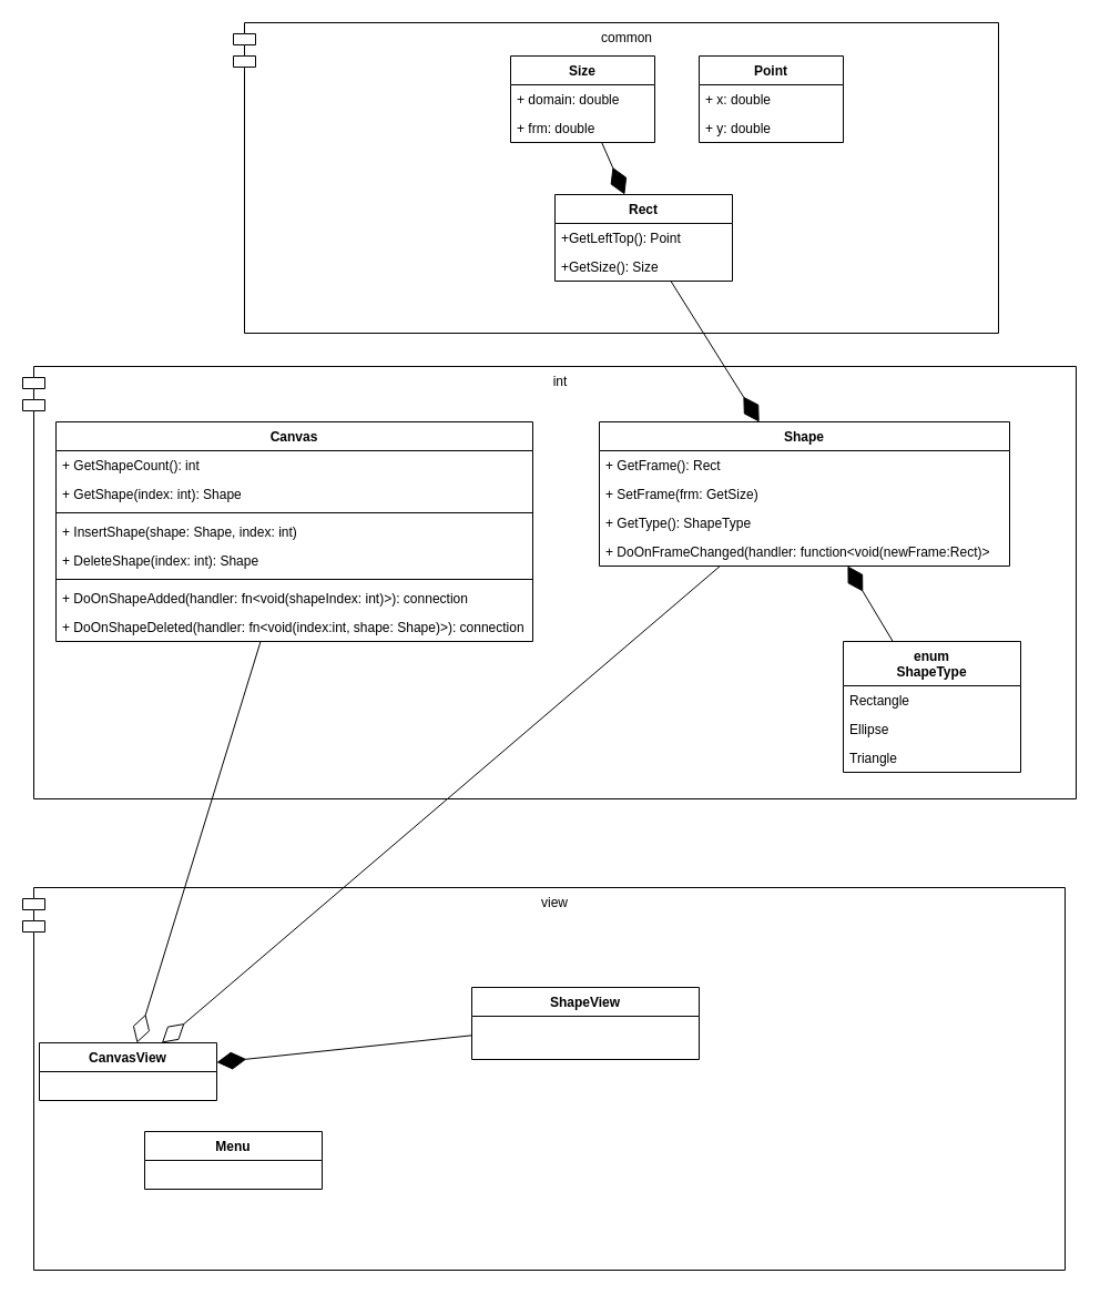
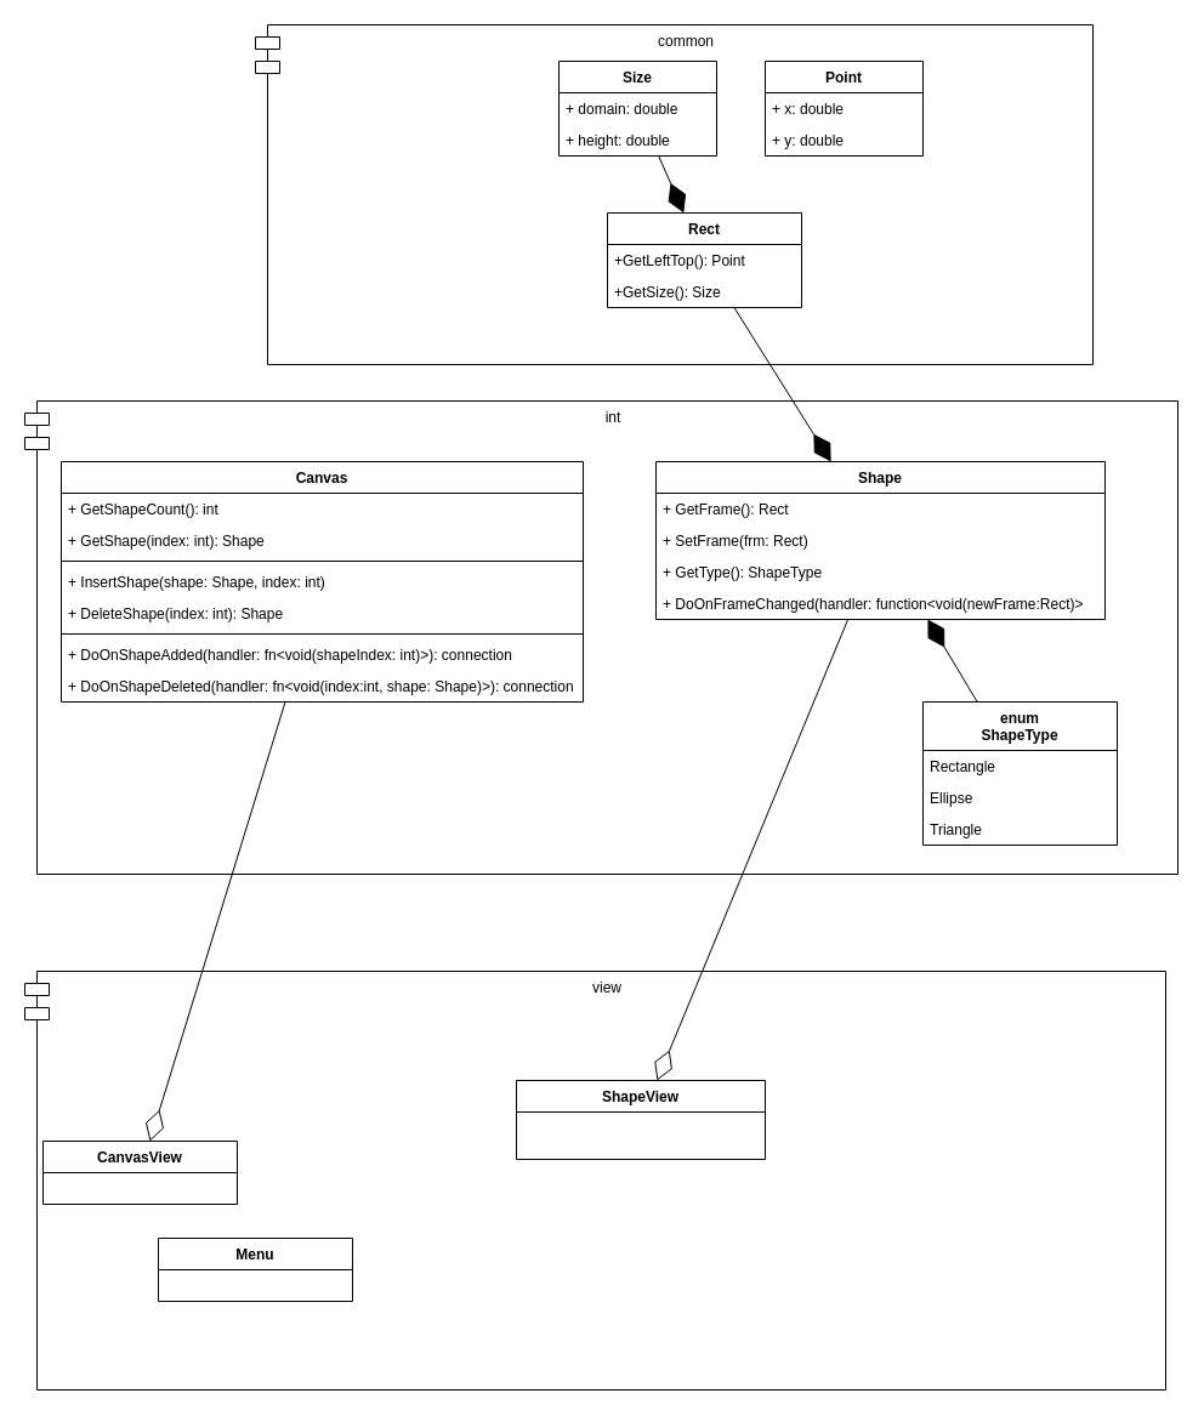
  <mxCell id="0" />
  <mxCell id="1" parent="0" />
  <mxCell id="2" value="int" style="shape=module;align=left;spacingLeft=20;align=center;verticalAlign=top;" vertex="1" parent="1"><mxGeometry x="20" y="330" width="950" height="390" as="geometry" /></mxCell>
  <mxCell id="3" value="Canvas" style="swimlane;fontStyle=1;align=center;verticalAlign=top;childLayout=stackLayout;horizontal=1;startSize=26;horizontalStack=0;resizeParent=1;resizeParentMax=0;resizeLast=0;collapsible=1;marginBottom=0;" vertex="1" parent="1"><mxGeometry x="50" y="380" width="430" height="198" as="geometry" /></mxCell>
  <mxCell id="4" value="+ GetShapeCount(): int" style="text;strokeColor=none;fillColor=none;align=left;verticalAlign=top;spacingLeft=4;spacingRight=4;overflow=hidden;rotatable=0;points=[[0,0.5],[1,0.5]];portConstraint=eastwest;" vertex="1" parent="3"><mxGeometry y="26" width="430" height="26" as="geometry" /></mxCell>
  <mxCell id="5" value="+ GetShape(index: int): Shape" style="text;strokeColor=none;fillColor=none;align=left;verticalAlign=top;spacingLeft=4;spacingRight=4;overflow=hidden;rotatable=0;points=[[0,0.5],[1,0.5]];portConstraint=eastwest;" vertex="1" parent="3"><mxGeometry y="52" width="430" height="26" as="geometry" /></mxCell>
  <mxCell id="6" value="" style="line;strokeWidth=1;fillColor=none;align=left;verticalAlign=middle;spacingTop=-1;spacingLeft=3;spacingRight=3;rotatable=0;labelPosition=right;points=[];portConstraint=eastwest;" vertex="1" parent="3"><mxGeometry y="78" width="430" height="8" as="geometry" /></mxCell>
  <mxCell id="7" value="+ InsertShape(shape: Shape, index: int)" style="text;strokeColor=none;fillColor=none;align=left;verticalAlign=top;spacingLeft=4;spacingRight=4;overflow=hidden;rotatable=0;points=[[0,0.5],[1,0.5]];portConstraint=eastwest;" vertex="1" parent="3"><mxGeometry y="86" width="430" height="26" as="geometry" /></mxCell>
  <mxCell id="8" value="+ DeleteShape(index: int): Shape" style="text;strokeColor=none;fillColor=none;align=left;verticalAlign=top;spacingLeft=4;spacingRight=4;overflow=hidden;rotatable=0;points=[[0,0.5],[1,0.5]];portConstraint=eastwest;" vertex="1" parent="3"><mxGeometry y="112" width="430" height="26" as="geometry" /></mxCell>
  <mxCell id="9" value="" style="line;strokeWidth=1;fillColor=none;align=left;verticalAlign=middle;spacingTop=-1;spacingLeft=3;spacingRight=3;rotatable=0;labelPosition=right;points=[];portConstraint=eastwest;" vertex="1" parent="3"><mxGeometry y="138" width="430" height="8" as="geometry" /></mxCell>
  <mxCell id="10" value="+ DoOnShapeAdded(handler: fn&lt;void(shapeIndex: int)&gt;): connection" style="text;strokeColor=none;fillColor=none;align=left;verticalAlign=top;spacingLeft=4;spacingRight=4;overflow=hidden;rotatable=0;points=[[0,0.5],[1,0.5]];portConstraint=eastwest;" vertex="1" parent="3"><mxGeometry y="146" width="430" height="26" as="geometry" /></mxCell>
  <mxCell id="11" value="+ DoOnShapeDeleted(handler: fn&lt;void(index:int, shape: Shape)&gt;): connection" style="text;strokeColor=none;fillColor=none;align=left;verticalAlign=top;spacingLeft=4;spacingRight=4;overflow=hidden;rotatable=0;points=[[0,0.5],[1,0.5]];portConstraint=eastwest;" vertex="1" parent="3"><mxGeometry y="172" width="430" height="26" as="geometry" /></mxCell>
  <mxCell id="12" value="Shape" style="swimlane;fontStyle=1;align=center;verticalAlign=top;childLayout=stackLayout;horizontal=1;startSize=26;horizontalStack=0;resizeParent=1;resizeParentMax=0;resizeLast=0;collapsible=1;marginBottom=0;" vertex="1" parent="1"><mxGeometry x="540" y="380" width="370" height="130" as="geometry" /></mxCell>
  <mxCell id="13" value="+ GetFrame(): Rect" style="text;strokeColor=none;fillColor=none;align=left;verticalAlign=top;spacingLeft=4;spacingRight=4;overflow=hidden;rotatable=0;points=[[0,0.5],[1,0.5]];portConstraint=eastwest;" vertex="1" parent="12"><mxGeometry y="26" width="370" height="26" as="geometry" /></mxCell>
- <mxCell id="14" value="+ SetFrame(frm: GetSize)" style="text;strokeColor=none;fillColor=none;align=left;verticalAlign=top;spacingLeft=4;spacingRight=4;overflow=hidden;rotatable=0;points=[[0,0.5],[1,0.5]];portConstraint=eastwest;" vertex="1" parent="12"><mxGeometry y="52" width="370" height="26" as="geometry" /></mxCell>
+ <mxCell id="14" value="+ SetFrame(frm: Rect)" style="text;strokeColor=none;fillColor=none;align=left;verticalAlign=top;spacingLeft=4;spacingRight=4;overflow=hidden;rotatable=0;points=[[0,0.5],[1,0.5]];portConstraint=eastwest;" vertex="1" parent="12"><mxGeometry y="52" width="370" height="26" as="geometry" /></mxCell>
  <mxCell id="15" value="+ GetType(): ShapeType" style="text;strokeColor=none;fillColor=none;align=left;verticalAlign=top;spacingLeft=4;spacingRight=4;overflow=hidden;rotatable=0;points=[[0,0.5],[1,0.5]];portConstraint=eastwest;" vertex="1" parent="12"><mxGeometry y="78" width="370" height="26" as="geometry" /></mxCell>
  <mxCell id="16" value="+ DoOnFrameChanged(handler: function&lt;void(newFrame:Rect)&gt;" style="text;strokeColor=none;fillColor=none;align=left;verticalAlign=top;spacingLeft=4;spacingRight=4;overflow=hidden;rotatable=0;points=[[0,0.5],[1,0.5]];portConstraint=eastwest;" vertex="1" parent="12"><mxGeometry y="104" width="370" height="26" as="geometry" /></mxCell>
  <mxCell id="17" value="common" style="shape=module;align=left;spacingLeft=20;align=center;verticalAlign=top;" vertex="1" parent="1"><mxGeometry x="210" y="20" width="690" height="280" as="geometry" /></mxCell>
  <mxCell id="18" value="Rect" style="swimlane;fontStyle=1;align=center;verticalAlign=top;childLayout=stackLayout;horizontal=1;startSize=26;horizontalStack=0;resizeParent=1;resizeParentMax=0;resizeLast=0;collapsible=1;marginBottom=0;" vertex="1" parent="1"><mxGeometry x="500" y="175" width="160" height="78" as="geometry" /></mxCell>
  <mxCell id="19" value="+GetLeftTop(): Point" style="text;strokeColor=none;fillColor=none;align=left;verticalAlign=top;spacingLeft=4;spacingRight=4;overflow=hidden;rotatable=0;points=[[0,0.5],[1,0.5]];portConstraint=eastwest;" vertex="1" parent="18"><mxGeometry y="26" width="160" height="26" as="geometry" /></mxCell>
  <mxCell id="20" value="+GetSize(): Size" style="text;strokeColor=none;fillColor=none;align=left;verticalAlign=top;spacingLeft=4;spacingRight=4;overflow=hidden;rotatable=0;points=[[0,0.5],[1,0.5]];portConstraint=eastwest;" vertex="1" parent="18"><mxGeometry y="52" width="160" height="26" as="geometry" /></mxCell>
  <mxCell id="21" value="" style="endArrow=diamondThin;endFill=1;endSize=24;html=1;" edge="1" parent="1" source="18" target="12"><mxGeometry width="160" relative="1" as="geometry"><mxPoint x="520" y="320" as="sourcePoint" /><mxPoint x="680" y="320" as="targetPoint" /></mxGeometry></mxCell>
  <mxCell id="22" value="Point" style="swimlane;fontStyle=1;align=center;verticalAlign=top;childLayout=stackLayout;horizontal=1;startSize=26;horizontalStack=0;resizeParent=1;resizeParentMax=0;resizeLast=0;collapsible=1;marginBottom=0;" vertex="1" parent="1"><mxGeometry x="630" y="50" width="130" height="78" as="geometry" /></mxCell>
  <mxCell id="23" value="+ x: double" style="text;strokeColor=none;fillColor=none;align=left;verticalAlign=top;spacingLeft=4;spacingRight=4;overflow=hidden;rotatable=0;points=[[0,0.5],[1,0.5]];portConstraint=eastwest;" vertex="1" parent="22"><mxGeometry y="26" width="130" height="26" as="geometry" /></mxCell>
  <mxCell id="24" value="+ y: double" style="text;strokeColor=none;fillColor=none;align=left;verticalAlign=top;spacingLeft=4;spacingRight=4;overflow=hidden;rotatable=0;points=[[0,0.5],[1,0.5]];portConstraint=eastwest;" vertex="1" parent="22"><mxGeometry y="52" width="130" height="26" as="geometry" /></mxCell>
  <mxCell id="25" value="Size" style="swimlane;fontStyle=1;align=center;verticalAlign=top;childLayout=stackLayout;horizontal=1;startSize=26;horizontalStack=0;resizeParent=1;resizeParentMax=0;resizeLast=0;collapsible=1;marginBottom=0;" vertex="1" parent="1"><mxGeometry x="460" y="50" width="130" height="78" as="geometry" /></mxCell>
  <mxCell id="26" value="+ domain: double" style="text;strokeColor=none;fillColor=none;align=left;verticalAlign=top;spacingLeft=4;spacingRight=4;overflow=hidden;rotatable=0;points=[[0,0.5],[1,0.5]];portConstraint=eastwest;" vertex="1" parent="25"><mxGeometry y="26" width="130" height="26" as="geometry" /></mxCell>
- <mxCell id="27" value="+ frm: double" style="text;strokeColor=none;fillColor=none;align=left;verticalAlign=top;spacingLeft=4;spacingRight=4;overflow=hidden;rotatable=0;points=[[0,0.5],[1,0.5]];portConstraint=eastwest;" vertex="1" parent="25"><mxGeometry y="52" width="130" height="26" as="geometry" /></mxCell>
+ <mxCell id="27" value="+ height: double" style="text;strokeColor=none;fillColor=none;align=left;verticalAlign=top;spacingLeft=4;spacingRight=4;overflow=hidden;rotatable=0;points=[[0,0.5],[1,0.5]];portConstraint=eastwest;" vertex="1" parent="25"><mxGeometry y="52" width="130" height="26" as="geometry" /></mxCell>
  <mxCell id="28" value="" style="endArrow=diamondThin;endFill=1;endSize=24;html=1;" edge="1" parent="1" source="25" target="18"><mxGeometry width="160" relative="1" as="geometry"><mxPoint x="290" y="150" as="sourcePoint" /><mxPoint x="450" y="150" as="targetPoint" /></mxGeometry></mxCell>
  <mxCell id="29" value="enum&#10;ShapeType" style="swimlane;fontStyle=1;align=center;verticalAlign=top;childLayout=stackLayout;horizontal=1;startSize=40;horizontalStack=0;resizeParent=1;resizeParentMax=0;resizeLast=0;collapsible=1;marginBottom=0;" vertex="1" parent="1"><mxGeometry x="760" y="578" width="160" height="118" as="geometry" /></mxCell>
  <mxCell id="30" value="Rectangle" style="text;strokeColor=none;fillColor=none;align=left;verticalAlign=top;spacingLeft=4;spacingRight=4;overflow=hidden;rotatable=0;points=[[0,0.5],[1,0.5]];portConstraint=eastwest;" vertex="1" parent="29"><mxGeometry y="40" width="160" height="26" as="geometry" /></mxCell>
  <mxCell id="31" value="Ellipse" style="text;strokeColor=none;fillColor=none;align=left;verticalAlign=top;spacingLeft=4;spacingRight=4;overflow=hidden;rotatable=0;points=[[0,0.5],[1,0.5]];portConstraint=eastwest;" vertex="1" parent="29"><mxGeometry y="66" width="160" height="26" as="geometry" /></mxCell>
  <mxCell id="32" value="Triangle" style="text;strokeColor=none;fillColor=none;align=left;verticalAlign=top;spacingLeft=4;spacingRight=4;overflow=hidden;rotatable=0;points=[[0,0.5],[1,0.5]];portConstraint=eastwest;" vertex="1" parent="29"><mxGeometry y="92" width="160" height="26" as="geometry" /></mxCell>
  <mxCell id="33" value="" style="endArrow=diamondThin;endFill=1;endSize=24;html=1;" edge="1" parent="1" source="29" target="12"><mxGeometry width="160" relative="1" as="geometry"><mxPoint x="750" y="530" as="sourcePoint" /><mxPoint x="910" y="530" as="targetPoint" /></mxGeometry></mxCell>
  <mxCell id="34" value="view" style="shape=module;align=left;spacingLeft=20;align=center;verticalAlign=top;" vertex="1" parent="1"><mxGeometry x="20" y="800" width="940" height="345" as="geometry" /></mxCell>
  <mxCell id="35" value="CanvasView" style="swimlane;fontStyle=1;align=center;verticalAlign=top;childLayout=stackLayout;horizontal=1;startSize=26;horizontalStack=0;resizeParent=1;resizeParentMax=0;resizeLast=0;collapsible=1;marginBottom=0;" vertex="1" parent="1"><mxGeometry x="35" y="940" width="160" height="52" as="geometry" /></mxCell>
  <mxCell id="36" value="ShapeView" style="swimlane;fontStyle=1;align=center;verticalAlign=top;childLayout=stackLayout;horizontal=1;startSize=26;horizontalStack=0;resizeParent=1;resizeParentMax=0;resizeLast=0;collapsible=1;marginBottom=0;" vertex="1" parent="1"><mxGeometry x="425" y="890" width="205" height="65" as="geometry" /></mxCell>
  <mxCell id="37" value="Menu" style="swimlane;fontStyle=1;align=center;verticalAlign=top;childLayout=stackLayout;horizontal=1;startSize=26;horizontalStack=0;resizeParent=1;resizeParentMax=0;resizeLast=0;collapsible=1;marginBottom=0;" vertex="1" parent="1"><mxGeometry x="130" y="1020" width="160" height="52" as="geometry" /></mxCell>
  <mxCell id="38" value="" style="endArrow=diamondThin;endFill=0;endSize=24;html=1;" edge="1" parent="1" source="3" target="35"><mxGeometry width="160" relative="1" as="geometry"><mxPoint x="30" y="760" as="sourcePoint" /><mxPoint x="190" y="760" as="targetPoint" /></mxGeometry></mxCell>
- <mxCell id="39" value="" style="endArrow=diamondThin;endFill=1;endSize=24;html=1;" edge="1" parent="1" source="36" target="35"><mxGeometry width="160" relative="1" as="geometry"><mxPoint x="240" y="860" as="sourcePoint" /><mxPoint x="400" y="860" as="targetPoint" /></mxGeometry></mxCell>
- <mxCell id="40" value="" style="endArrow=diamondThin;endFill=0;endSize=24;html=1;" edge="1" parent="1" source="12" target="35"><mxGeometry width="160" relative="1" as="geometry"><mxPoint x="400" y="770" as="sourcePoint" /><mxPoint x="560" y="770" as="targetPoint" /></mxGeometry></mxCell>
+ <mxCell id="40" value="" style="endArrow=diamondThin;endFill=0;endSize=24;html=1;" edge="1" parent="1" source="12" target="36"><mxGeometry width="160" relative="1" as="geometry"><mxPoint x="400" y="770" as="sourcePoint" /><mxPoint x="560" y="770" as="targetPoint" /></mxGeometry></mxCell>
